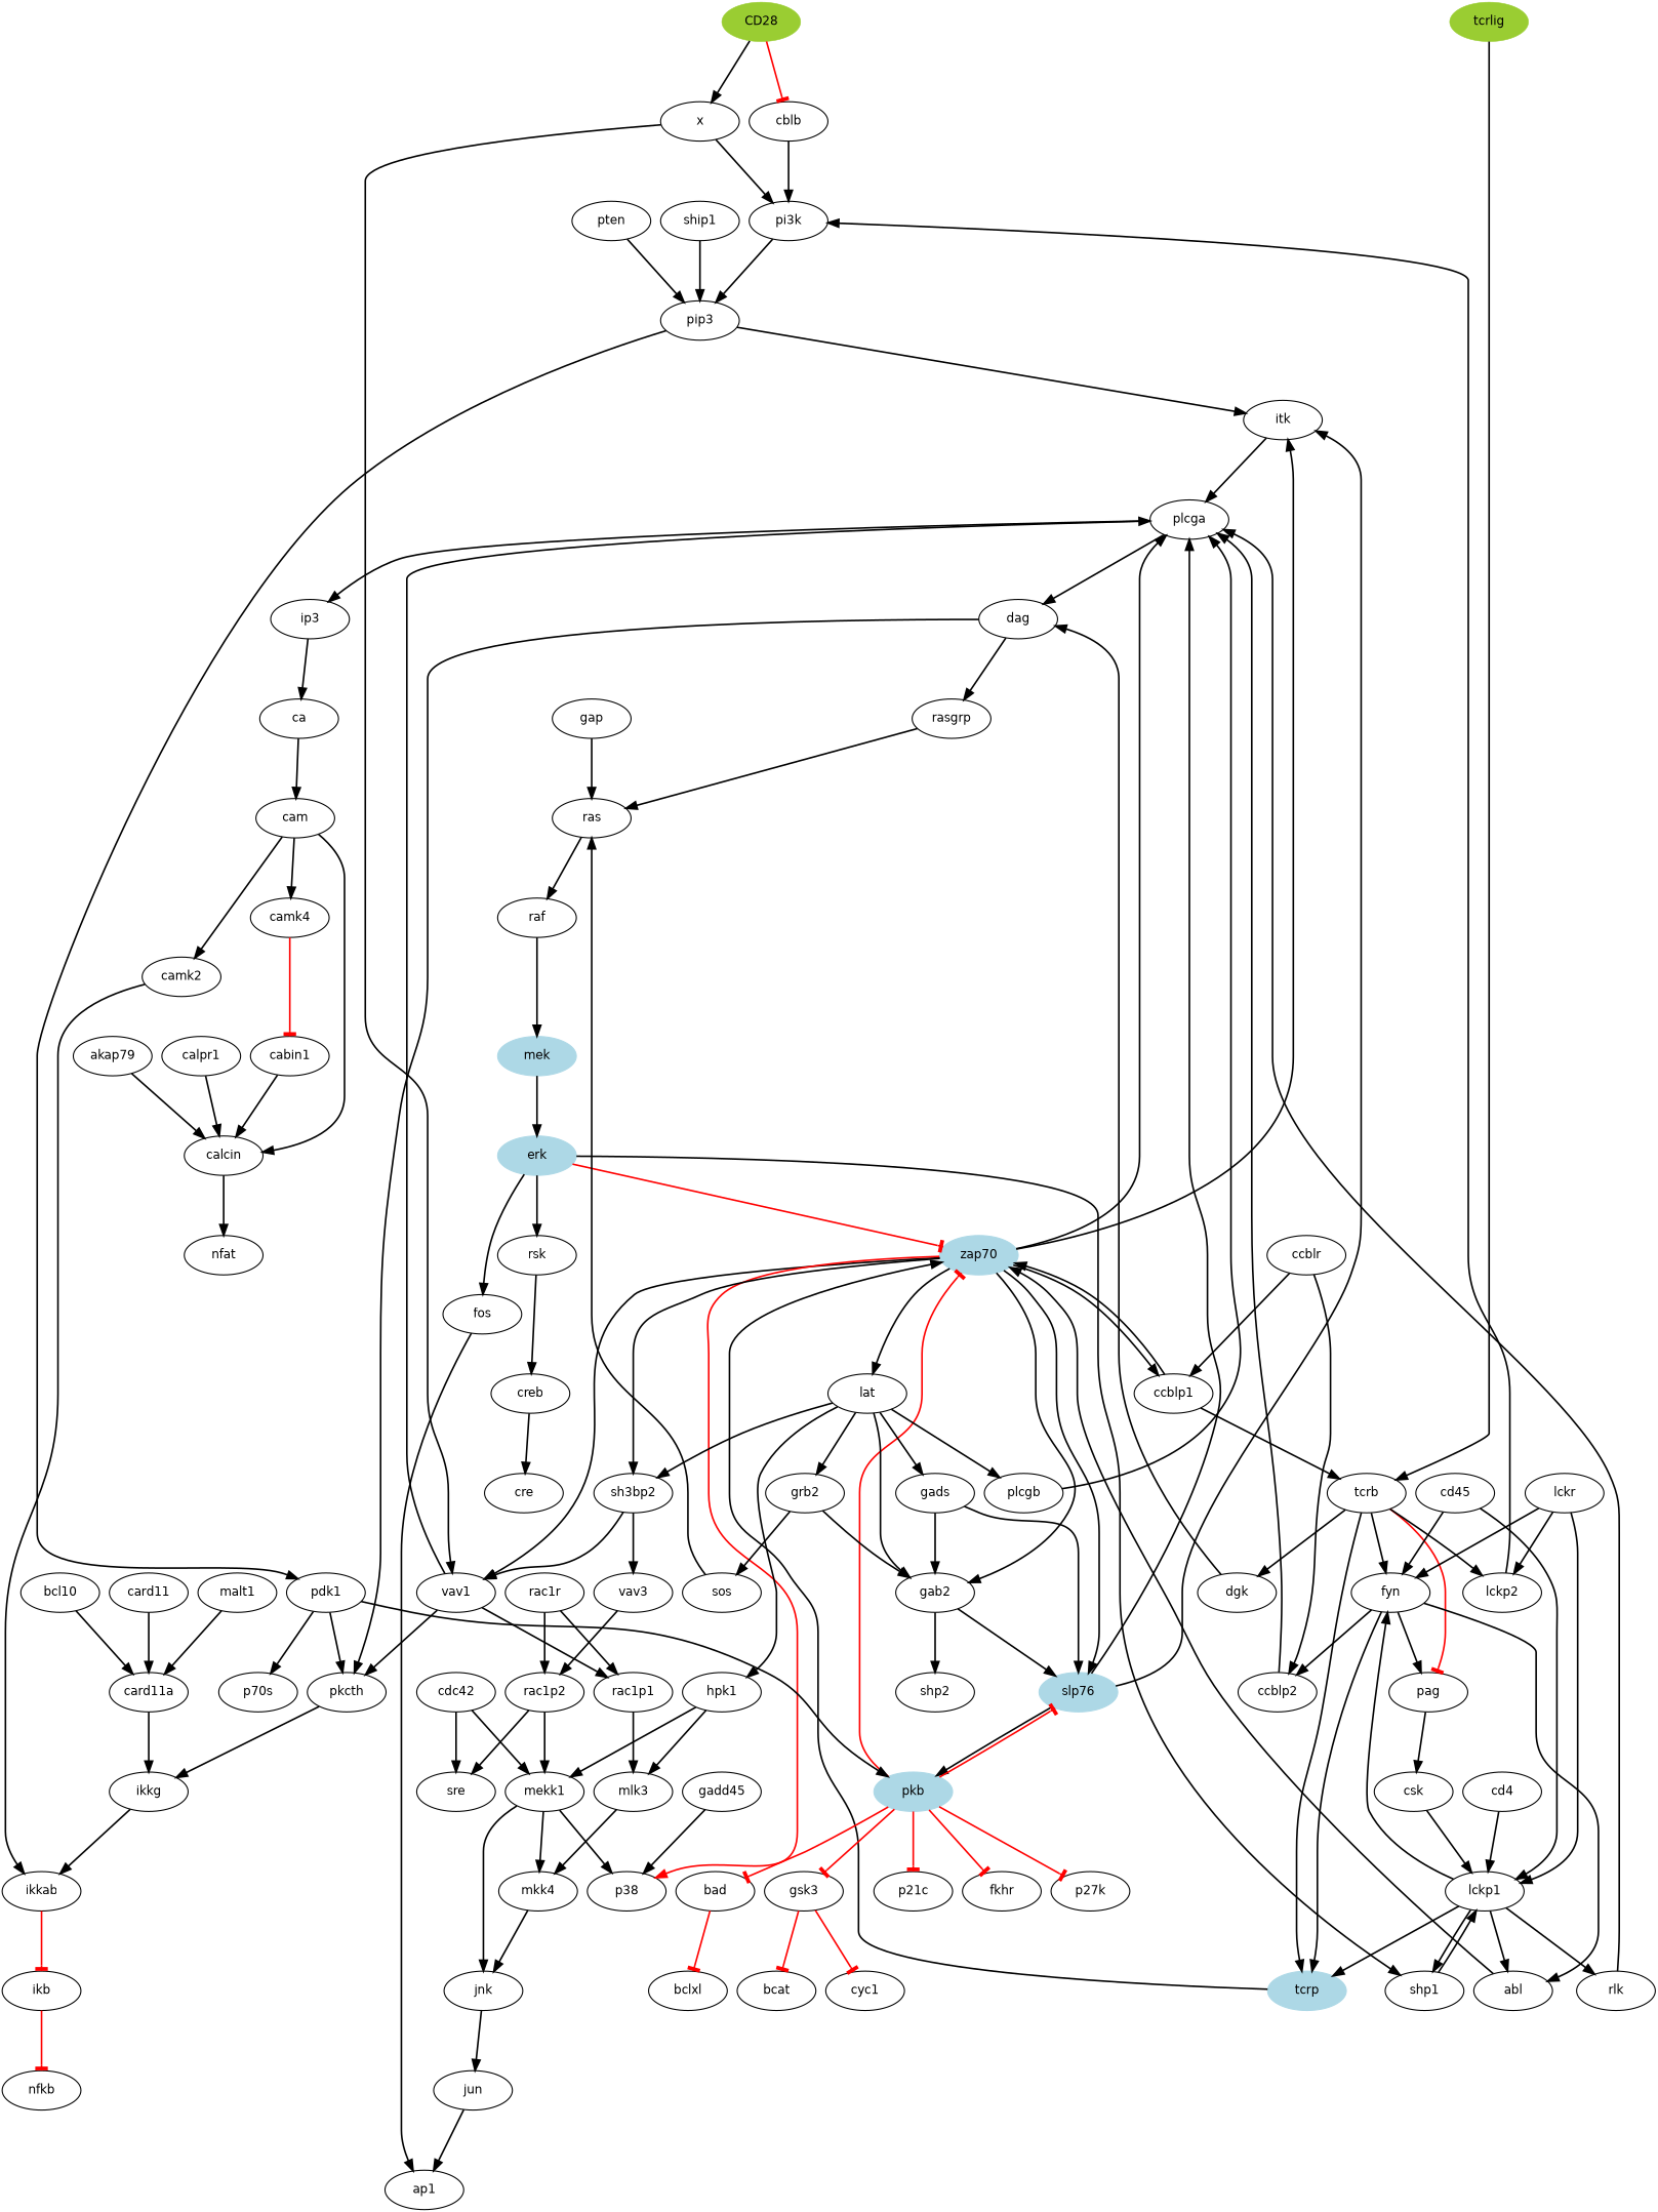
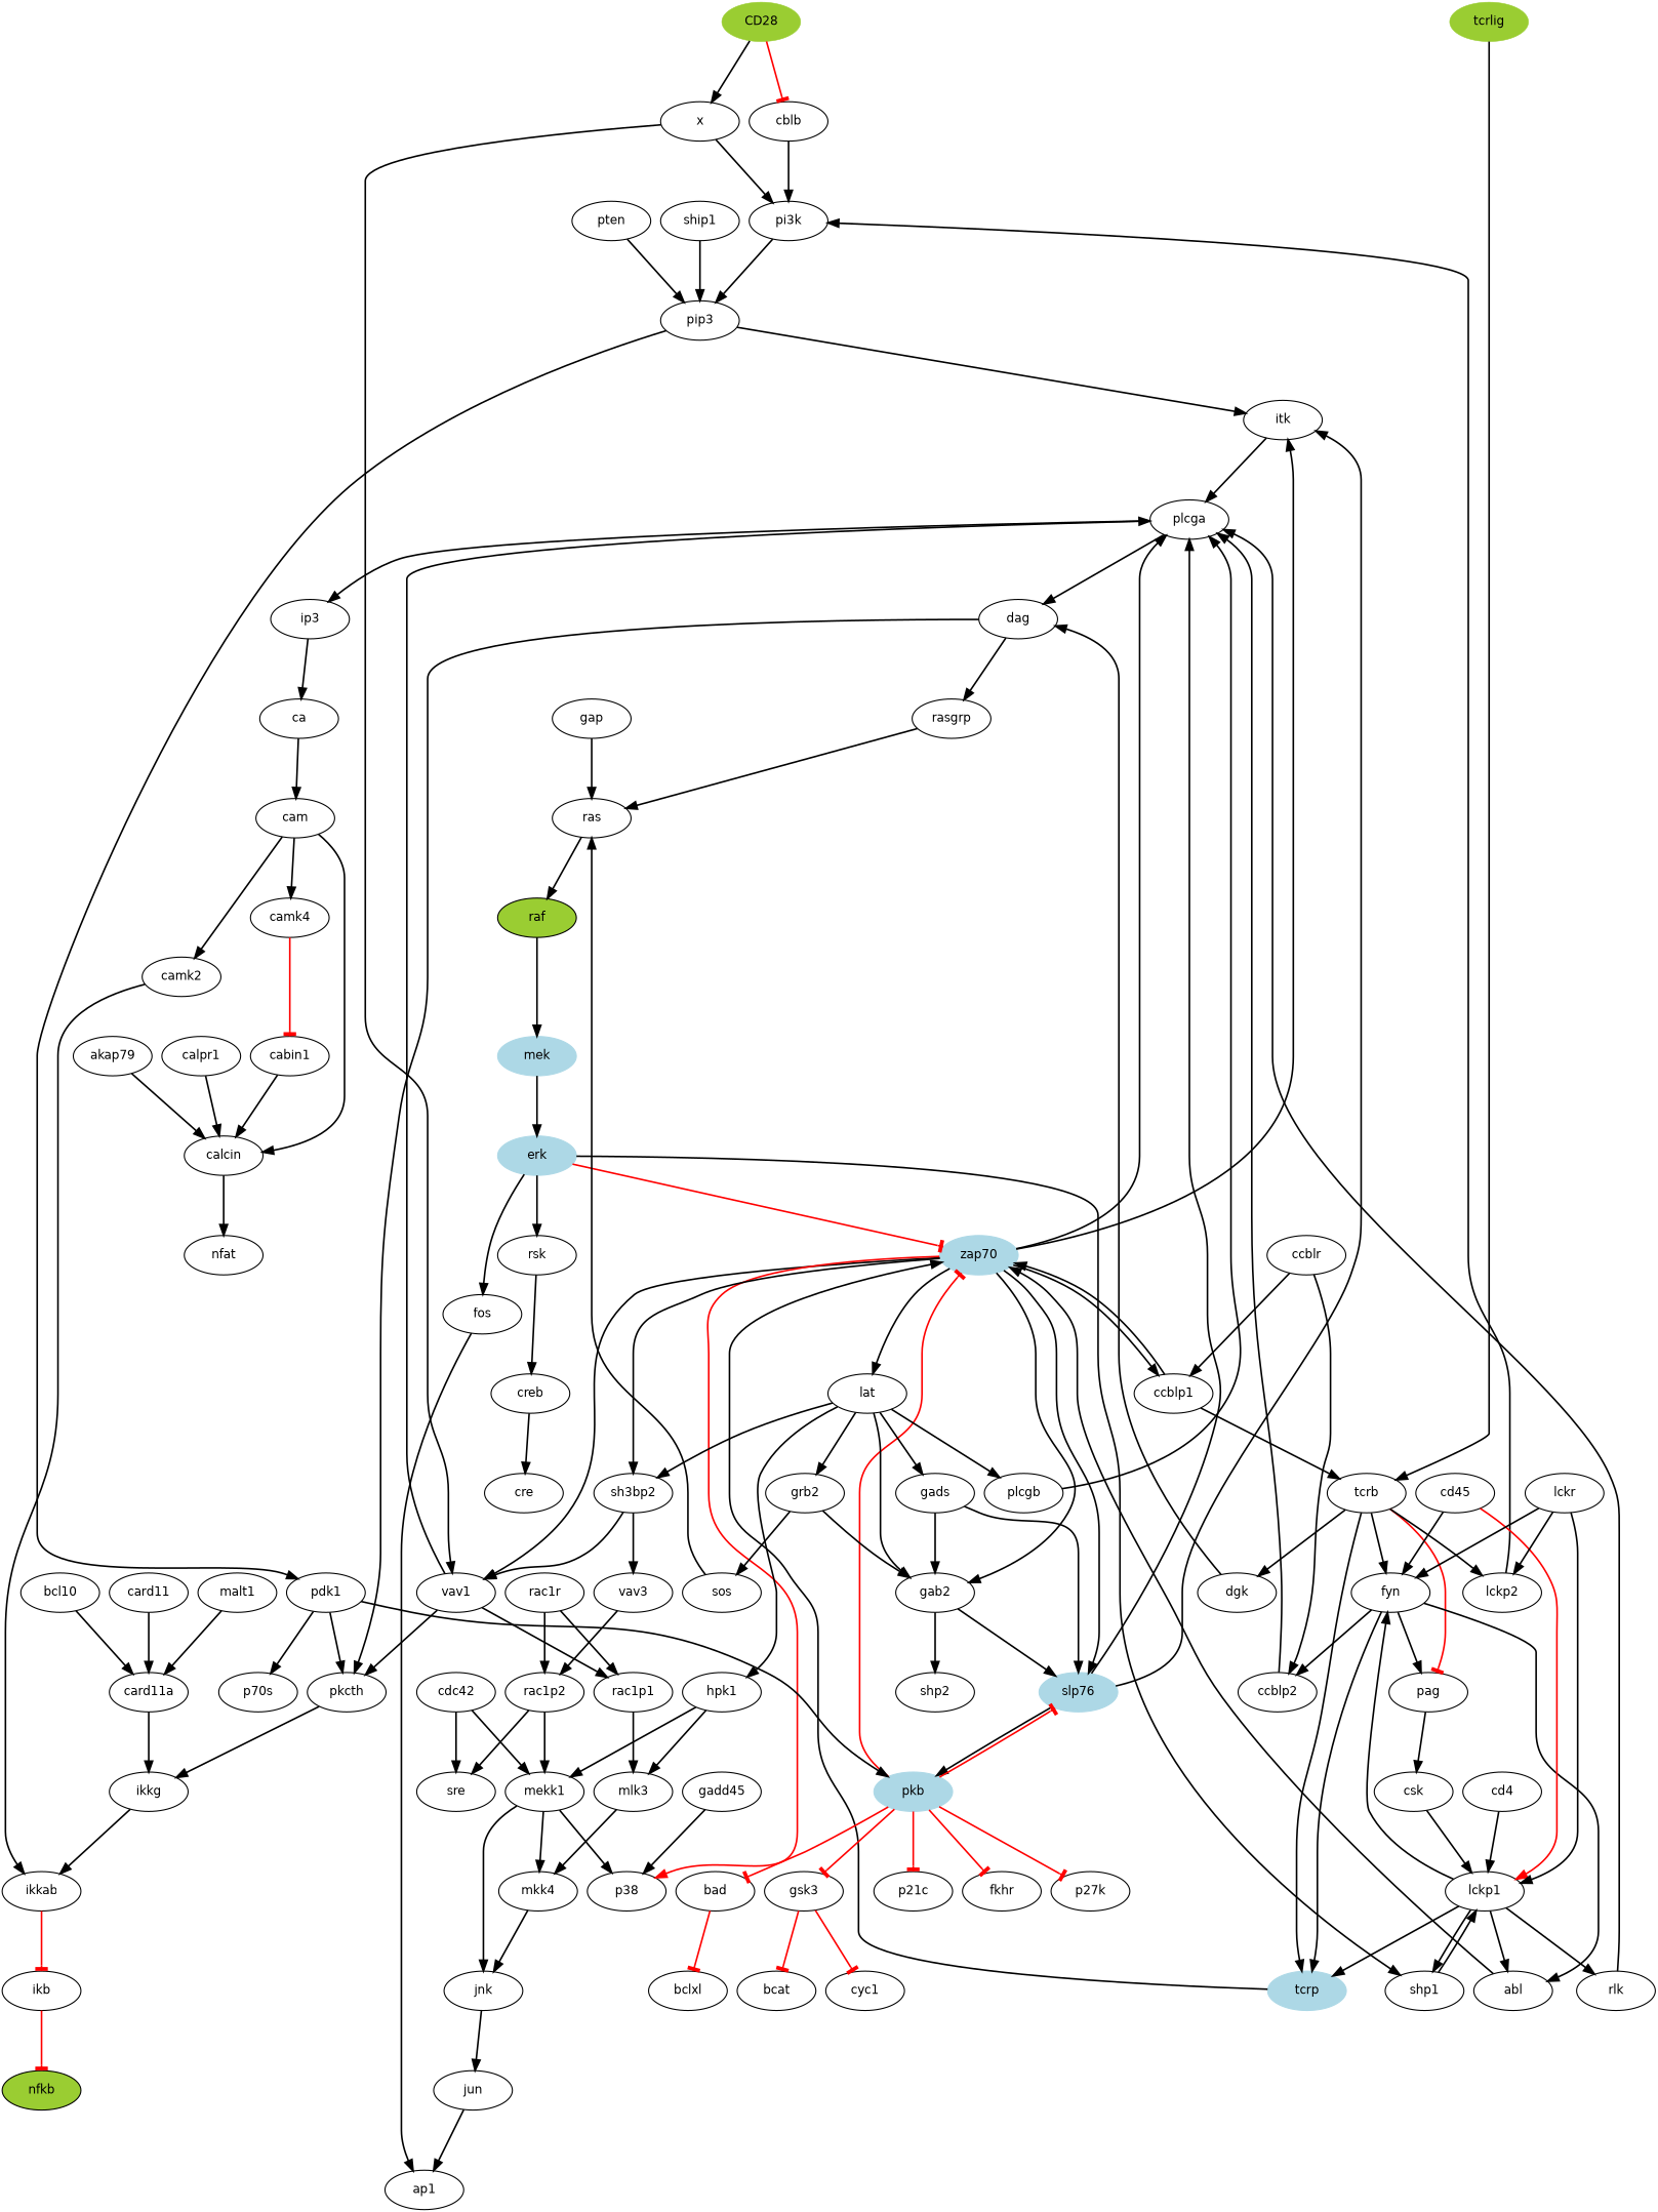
  digraph {
    bgcolor=white
    fontcolor=black
    rank=same
    rankdir=TB
    splines=TRUE
    node [color=black fillcolor=white fixedsize=FALSE fontcolor=black fontname=Helvetica fontsize=22 shape=ellipse style="filled, bold"]
    edge [arrowhead=normal arrowsize=2 arrowtail=none color=black dir=forward fontcolor=black fontsize=14 headport=center labelfontsize=11 minlen=3 penwidth=3 style=solid weight=1]
    n1 [color=olivedrab3 fillcolor=olivedrab3 height=1 label=CD28 style=filled width=2]
    n2 [color=olivedrab3 fillcolor=olivedrab3 height=1 label=tcrlig style=filled width=2]
    n3 [height=1 label=cblb width=2]
    n4 [height=1 label=x width=2]
    n5 [height=1 label=tcrb width=2]
    n6 [height=1 label=pi3k width=2]
    n7 [height=1 label=vav1 width=2]
    n8 [height=1 label=fyn width=2]
    n9 [height=1 label=pag width=2]
    n10 [color=lightblue fillcolor=lightblue height=1 label=tcrp width=2]
    n11 [height=1 label=lckp2 width=2]
    n12 [height=1 label=dgk width=2]
    n13 [height=1 label=mekk1 width=2]
    n14 [height=1 label=jnk width=2]
    n15 [height=1 label=mkk4 width=2]
    n16 [height=1 label=p38 width=2]
    n17 [height=1 label=jun width=2]
    n18 [height=1 label=fos width=2]
    n19 [height=1 label=ap1 width=2]
    n20 [height=1 label=bad width=2]
    n21 [height=1 label=bclxl width=2]
    n22 [height=1 label=gads width=2]
    n23 [height=1 label=gab2 width=2]
    n24 [color=lightblue fillcolor=lightblue height=1 label=slp76 width=2]
    n25 [height=1 label=shp2 width=2]
    n26 [height=1 label=itk width=2]
    n27 [height=1 label=plcga width=2]
    n28 [color=lightblue fillcolor=lightblue height=1 label=pkb width=2]
    n29 [height=1 label=card11a width=2]
    n30 [height=1 label=ikkg width=2]
    n31 [height=1 label=ikkab width=2]
    n32 [height=1 label=ccblp2 width=2]
    n33 [height=1 label=abl width=2]
    n34 [height=1 label=csk width=2]
    n35 [color=lightblue fillcolor=lightblue height=1 label=zap70 width=2]
    n36 [height=1 label=gadd45 width=2]
    n37 [height=1 label=cd4 width=2]
    n38 [height=1 label=lckp1 width=2]
    n39 [height=1 label=shp1 width=2]
    n40 [height=1 label=rlk width=2]
    n41 [height=1 label=sh3bp2 width=2]
    n42 [height=1 label=lat width=2]
    n43 [height=1 label=ccblp1 width=2]
    n44 [height=1 label=pkcth width=2]
    n45 [height=1 label=rac1p1 width=2]
    n46 [height=1 label=vav3 width=2]
    n47 [height=1 label=grb2 width=2]
    n48 [height=1 label=hpk1 width=2]
    n49 [height=1 label=plcgb width=2]
    n50 [height=1 label=dag width=2]
    n51 [height=1 label=ip3 width=2]
    n52 [height=1 label=rasgrp width=2]
    n53 [height=1 label=ras width=2]
    n54 [height=1 label=mlk3 width=2]
    n55 [color=lightblue fillcolor=lightblue height=1 label=erk width=2]
    n56 [height=1 label=rsk width=2]
    n57 [height=1 label=creb width=2]
    n58 [height=1 label=pdk1 width=2]
    n59 [height=1 label=p70s width=2]
    n60 [height=1 label=gsk3 width=2]
    n61 [height=1 label=p21c width=2]
    n62 [height=1 label=fkhr width=2]
    n63 [height=1 label=p27k width=2]
    n64 [height=1 label=cabin1 width=2]
    n65 [height=1 label=calcin width=2]
    n66 [height=1 label=nfat width=2]
    n67 [height=1 label=calpr1 width=2]
    n68 [height=1 label=cd45 width=2]
    n69 [height=1 label=sos width=2]
    n70 [height=1 label=lckr width=2]
    n71 [height=1 label=rac1p2 width=2]
    n72 [height=1 label=sre width=2]
    n73 [height=1 label=bcl10 width=2]
    n74 [height=1 label=ccblr width=2]
    n75 [height=1 label=malt1 width=2]
    n76 [height=1 label=cre width=2]
    n77 [height=1 label=pip3 width=2]
    n78 [height=1 label=cyc1 width=2]
    n79 [height=1 label=bcat width=2]
    n80 [height=1 label=camk4 width=2]
    n81 [height=1 label=card11 width=2]
    n82 [color=lightblue fillcolor=lightblue height=1 label=mek width=2]
    n83 [height=1 label=cdc42 width=2]
    n84 [height=1 label=cam width=2]
    n85 [height=1 label=camk2 width=2]
    n86 [height=1 label=ca width=2]
    n87 [height=1 label=akap79 width=2]
    n88 [height=1 label=ikb width=2]
-   n89 [height=1 label=nfkb width=2]
-   n90 [height=1 label=raf width=2]
+   n89 [fillcolor=olivedrab3 height=1 label=nfkb width=2]
+   n90 [fillcolor=olivedrab3 height=1 label=raf width=2]
    n91 [height=1 label=rac1r width=2]
    n92 [height=1 label=ship1 width=2]
    n93 [height=1 label=gap width=2]
    n94 [height=1 label=pten width=2]
    subgraph sub_1 {
      rank=sink
    }
    subgraph sub_2 {
      rank=source
      n1
      n2
    }
    n1 -> n3 [arrowhead=tee color=red]
    n1 -> n4
    n2 -> n5
    n3 -> n6
    n4 -> n6
    n4 -> n7
    n5 -> n8
    n5 -> n9 [arrowhead=tee color=red]
    n5 -> n10
    n5 -> n11
    n5 -> n12
    n6 -> n77
    n7 -> n27
    n7 -> n44
    n7 -> n45
    n8 -> n9
    n8 -> n10
    n8 -> n32
    n8 -> n33
    n9 -> n34
    n10 -> n35
    n11 -> n6
    n12 -> n50
    n13 -> n14
    n13 -> n15
    n13 -> n16
    n14 -> n17
    n15 -> n14
    n17 -> n19
    n18 -> n19
    n20 -> n21 [arrowhead=tee color=red]
    n22 -> n23
    n22 -> n24
    n23 -> n24
    n23 -> n25
    n24 -> n26
    n24 -> n27
    n24 -> n28
    n26 -> n27
    n27 -> n50
    n27 -> n51
    n28 -> n20 [arrowhead=tee color=red]
    n28 -> n24 [arrowhead=tee color=red]
    n28 -> n35 [arrowhead=tee color=red]
    n28 -> n60 [arrowhead=tee color=red]
    n28 -> n61 [arrowhead=tee color=red]
    n28 -> n62 [arrowhead=tee color=red]
    n28 -> n63 [arrowhead=tee color=red]
    n29 -> n30
    n30 -> n31
    n31 -> n88 [arrowhead=tee color=red]
    n32 -> n27
    n33 -> n35
    n34 -> n38
    n35 -> n7
    n35 -> n16 [color=red]
    n35 -> n23
    n35 -> n24
    n35 -> n26
    n35 -> n27
    n35 -> n41
    n35 -> n42
    n35 -> n43
    n36 -> n16
    n37 -> n38
    n38 -> n8
    n38 -> n10
    n38 -> n33
    n38 -> n39
    n38 -> n40
    n39 -> n38
    n40 -> n27
    n41 -> n7
    n41 -> n46
    n42 -> n22
    n42 -> n23
    n42 -> n41
    n42 -> n47
    n42 -> n48
    n42 -> n49
    n43 -> n5
    n43 -> n35
    n44 -> n30
    n45 -> n54
    n46 -> n71
    n47 -> n23
    n47 -> n69
    n48 -> n13
    n48 -> n54
    n49 -> n27
    n50 -> n44
    n50 -> n52
    n51 -> n86
    n52 -> n53
    n53 -> n90
    n54 -> n15
    n55 -> n18
    n55 -> n35 [arrowhead=tee color=red]
    n55 -> n39
    n55 -> n56
    n56 -> n57
    n57 -> n76
    n58 -> n28
    n58 -> n44
    n58 -> n59
    n60 -> n78 [arrowhead=tee color=red]
    n60 -> n79 [arrowhead=tee color=red]
    n64 -> n65
    n65 -> n66
    n67 -> n65
    n68 -> n8
-   n68 -> n38
+   n68 -> n38 [color=red]
    n69 -> n53
    n70 -> n8
    n70 -> n11
    n70 -> n38
    n71 -> n13
    n71 -> n72
    n73 -> n29
    n74 -> n32
    n74 -> n43
    n75 -> n29
    n77 -> n26
    n77 -> n58
    n80 -> n64 [arrowhead=tee color=red]
    n81 -> n29
    n82 -> n55
    n83 -> n13
    n83 -> n72
    n84 -> n65
    n84 -> n80
    n84 -> n85
    n85 -> n31
    n86 -> n84
    n87 -> n65
    n88 -> n89 [arrowhead=tee color=red]
    n90 -> n82
    n91 -> n45
    n91 -> n71
    n92 -> n77
    n93 -> n53
    n94 -> n77
  }
